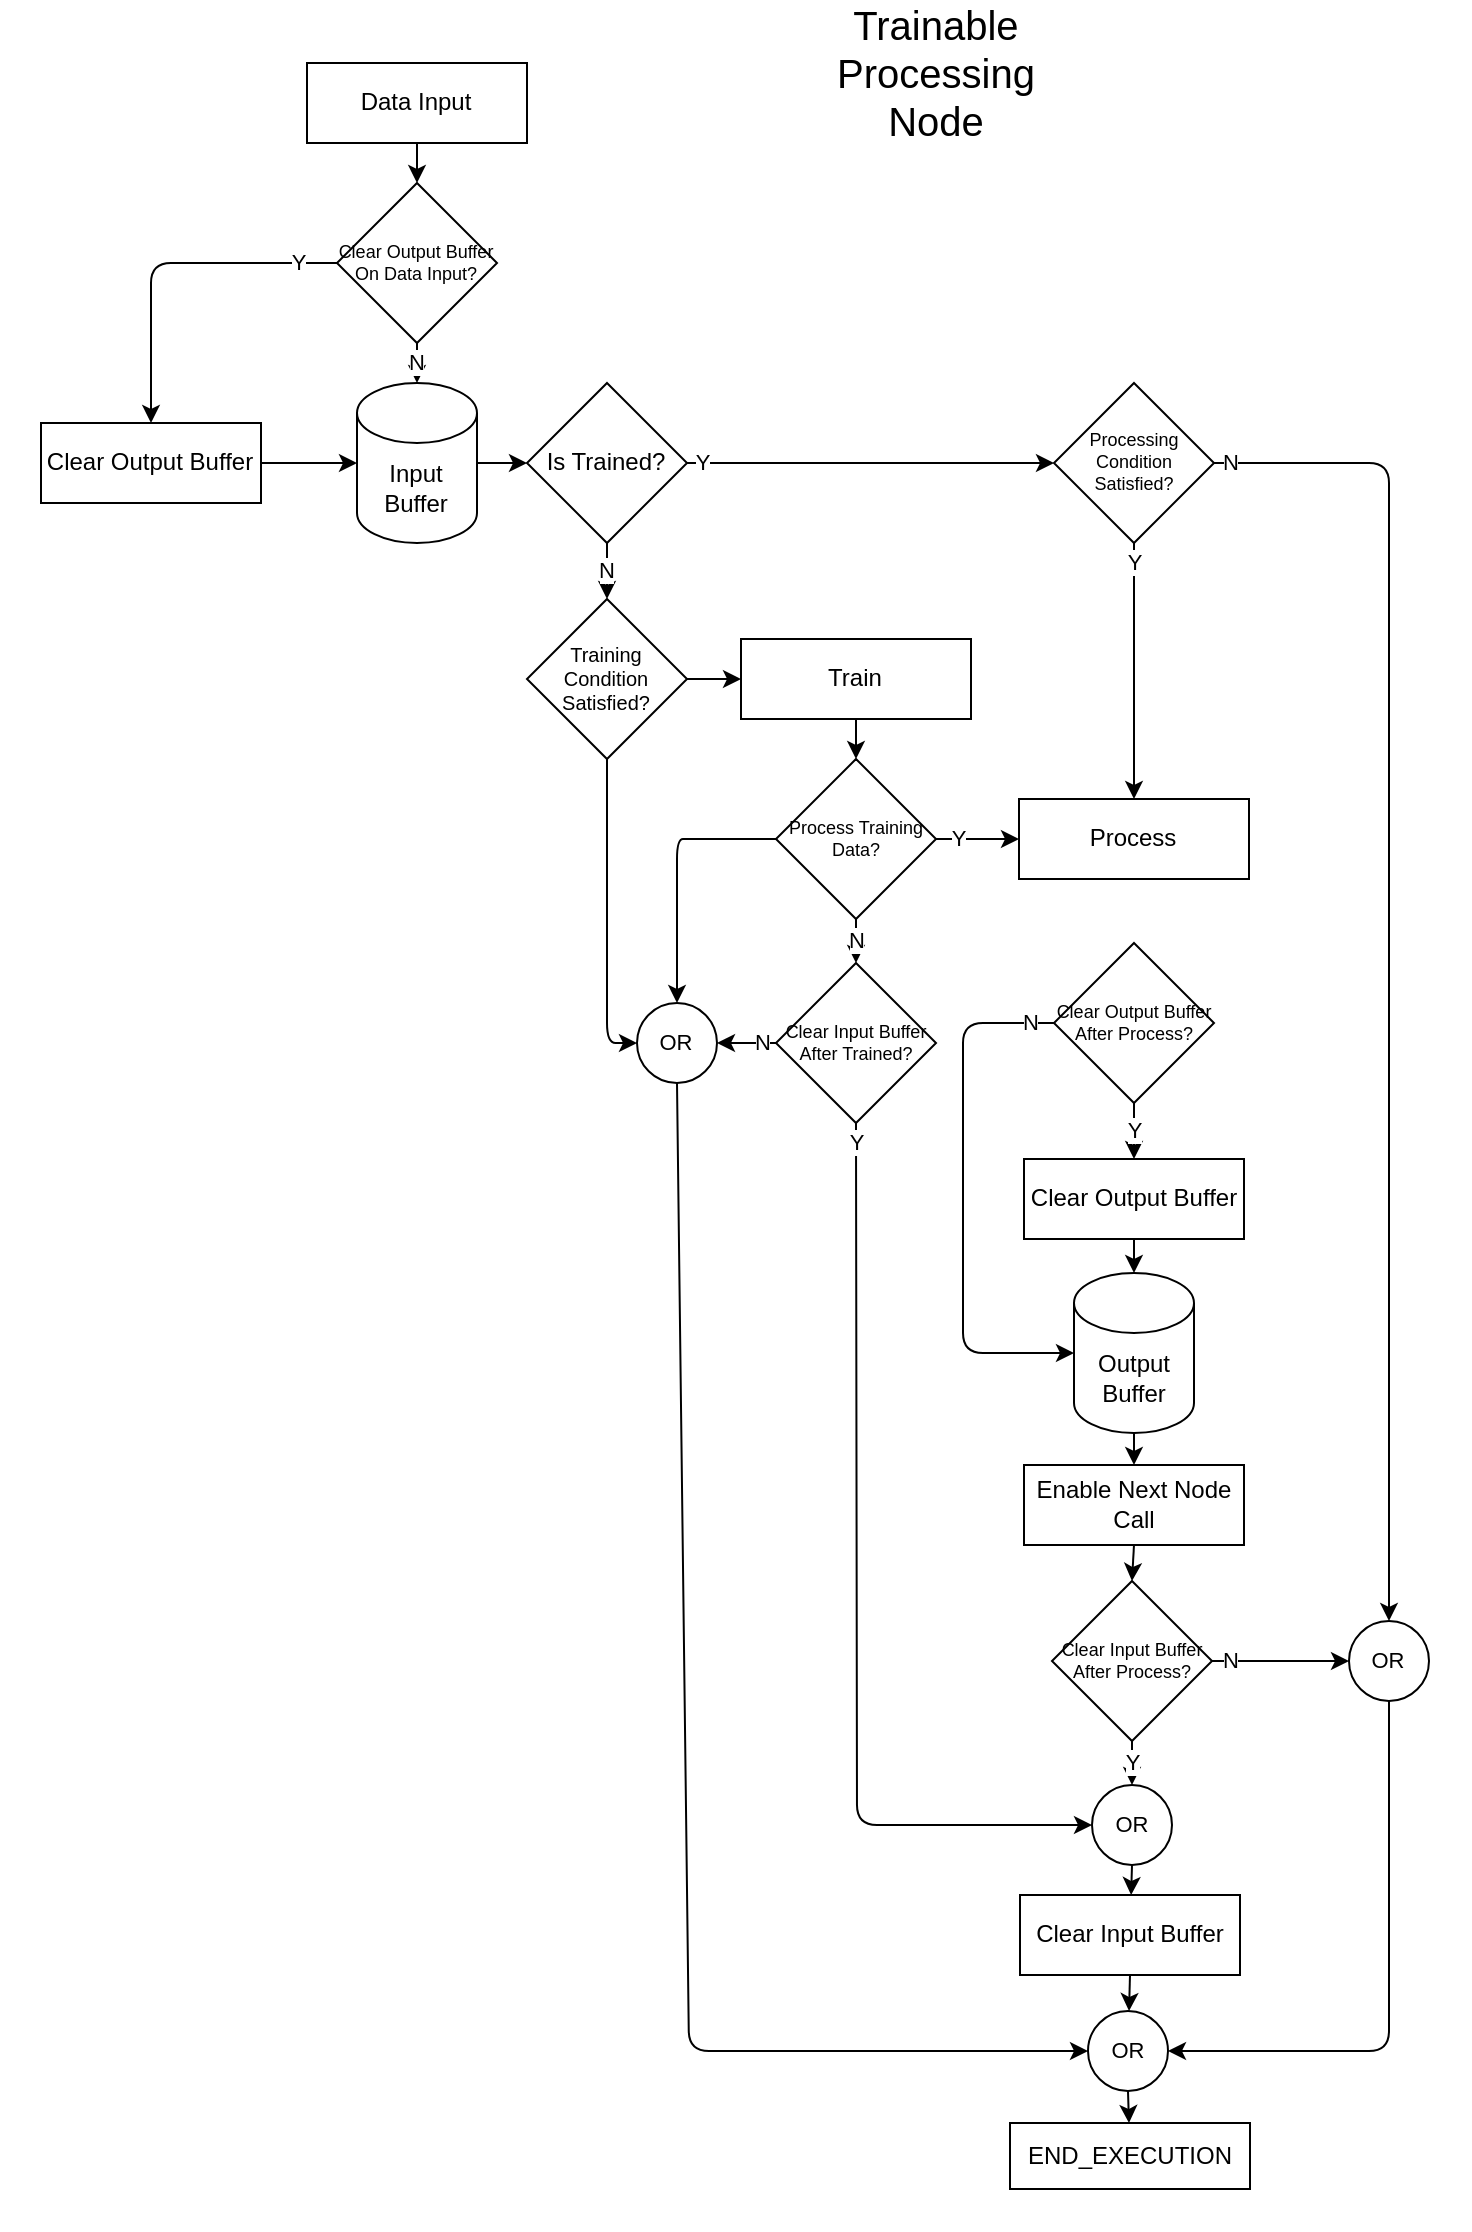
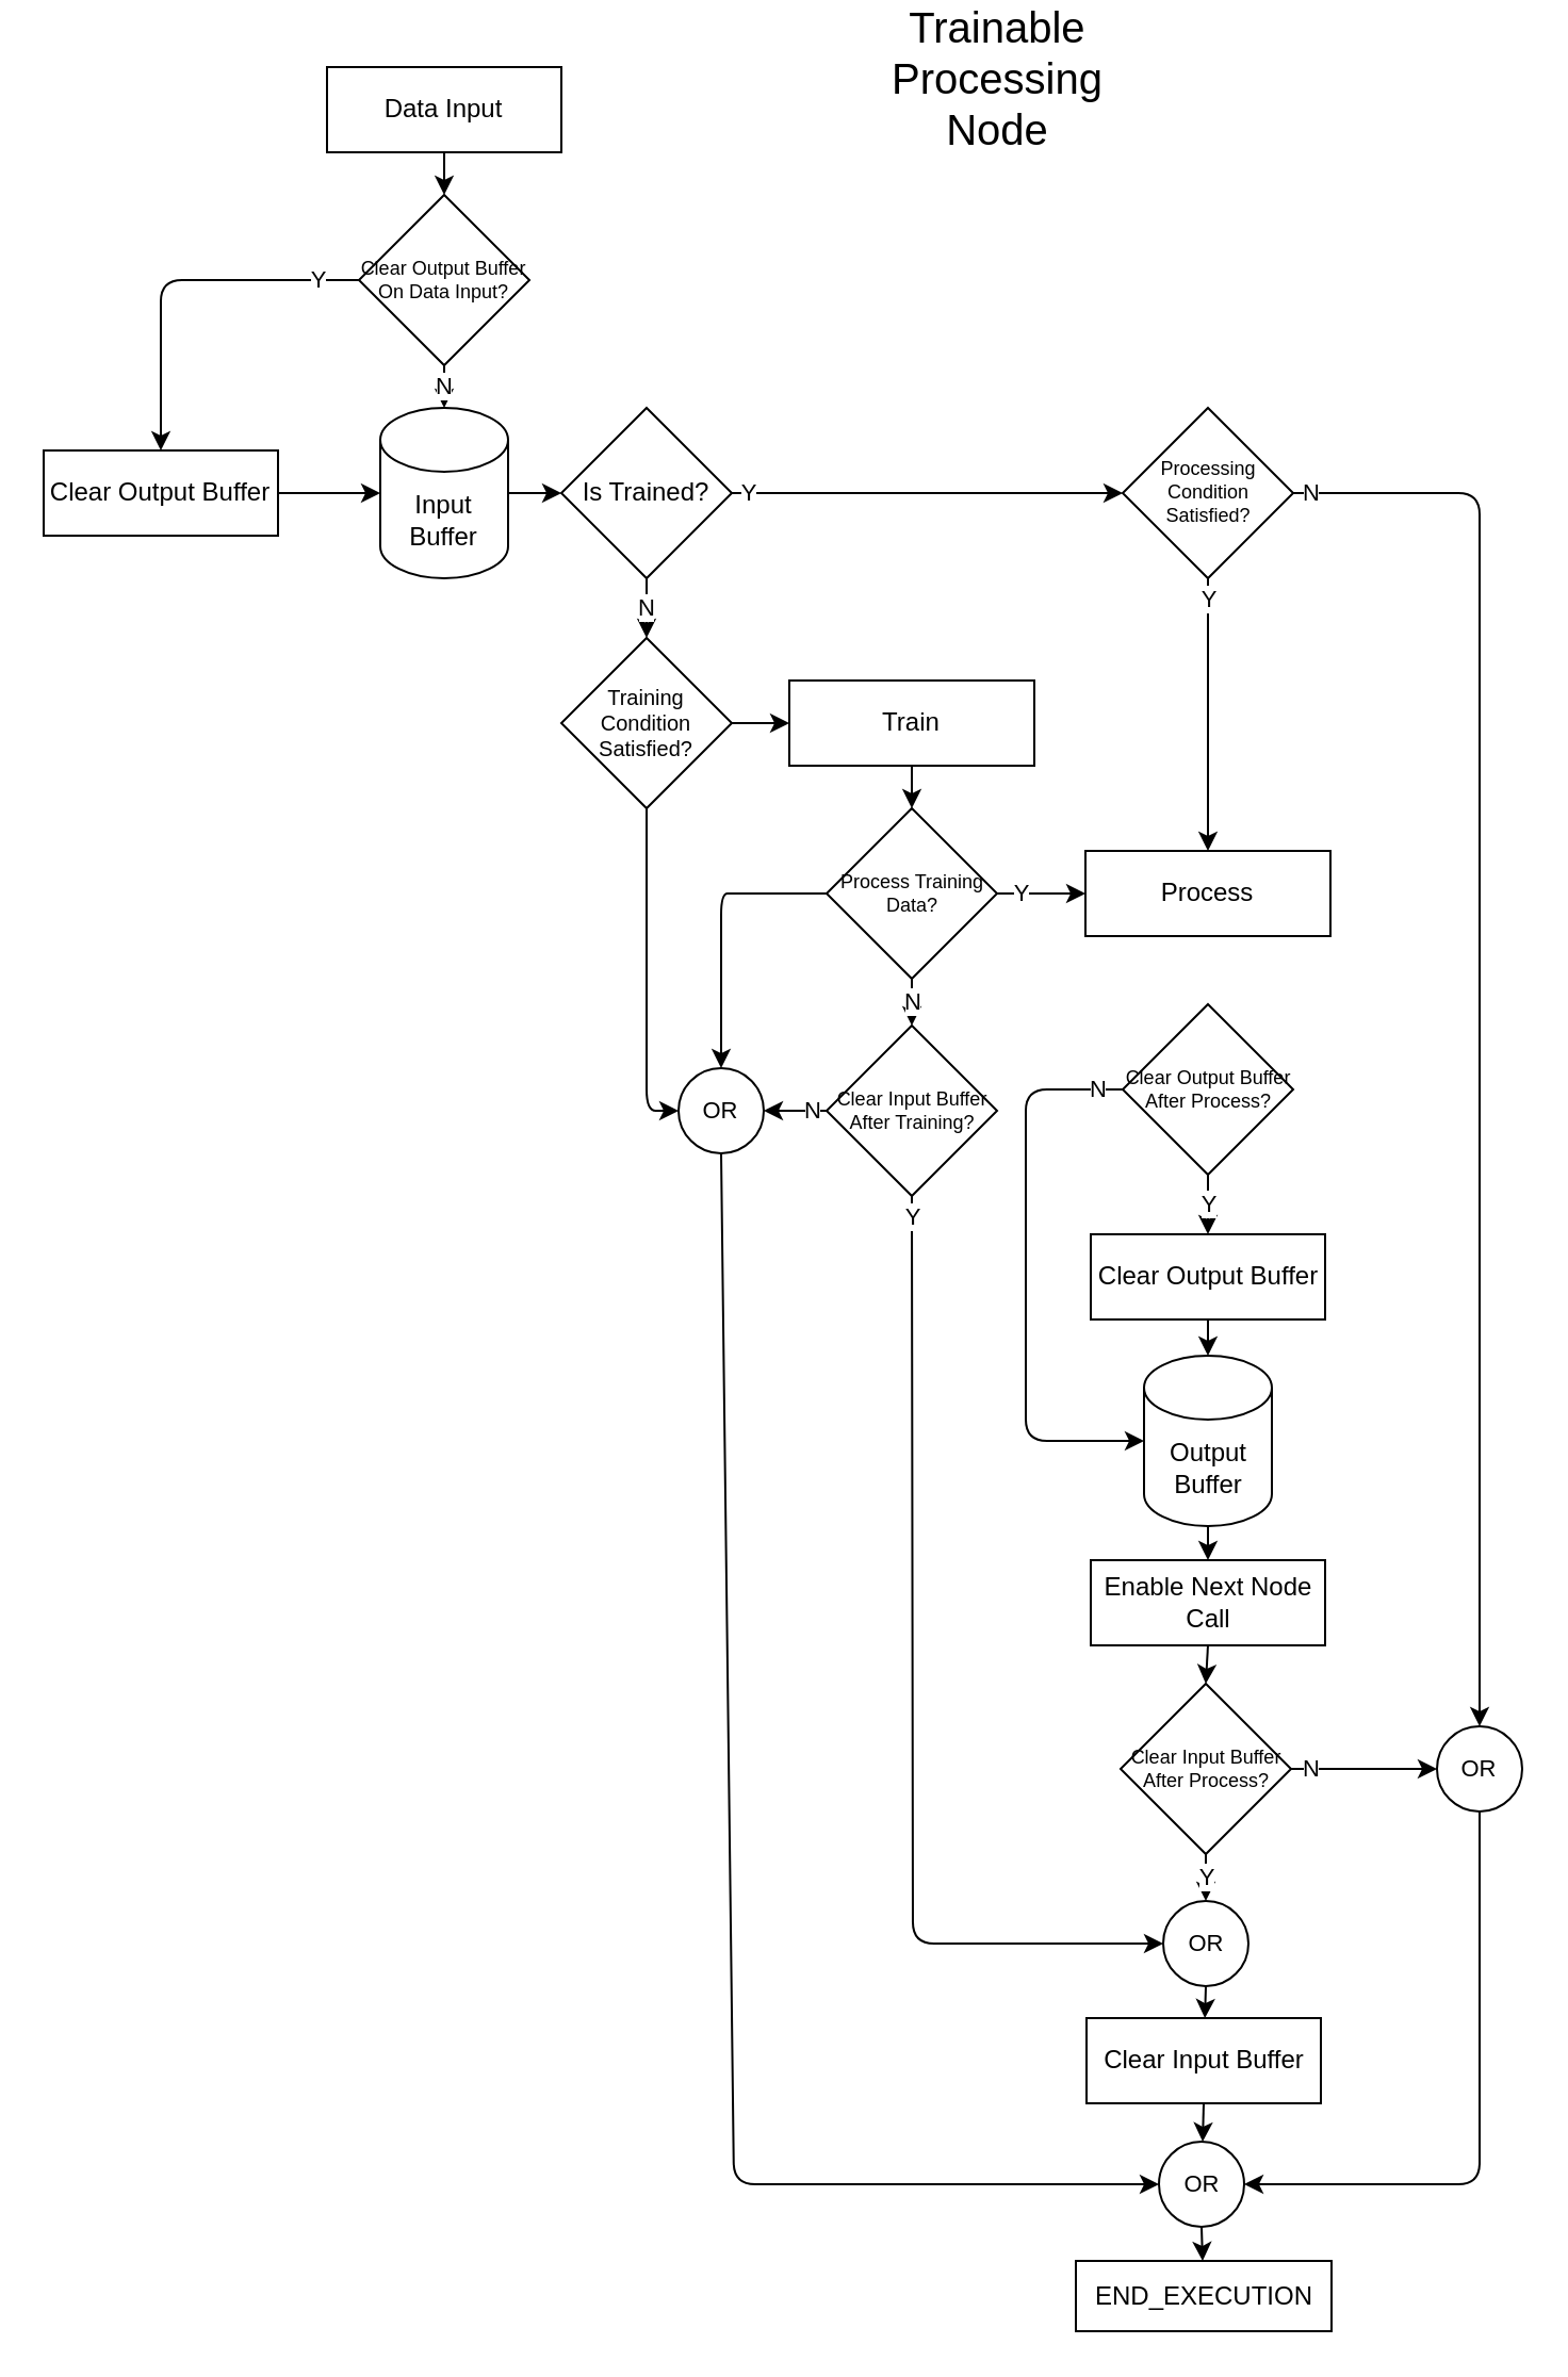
  <mxCell id="0" />
  <mxCell id="1" parent="0" />
  <mxCell id="2" value="Trainable Processing Node" style="text;html=1;strokeColor=none;fillColor=none;align=center;verticalAlign=middle;whiteSpace=wrap;rounded=0;fontSize=20;" vertex="1" parent="1"><mxGeometry x="438" y="20" width="60" height="30" as="geometry" /></mxCell>
  <mxCell id="3" style="edgeStyle=none;html=1;exitX=0.5;exitY=1;exitDx=0;exitDy=0;entryX=0.5;entryY=0;entryDx=0;entryDy=0;" edge="1" parent="1" source="4" target="19"><mxGeometry relative="1" as="geometry" /></mxCell>
  <mxCell id="4" value="Data Input" style="rounded=0;whiteSpace=wrap;html=1;" vertex="1" parent="1"><mxGeometry x="153" y="30" width="110" height="40" as="geometry" /></mxCell>
  <mxCell id="5" value="Y" style="edgeStyle=none;html=1;exitX=0.5;exitY=1;exitDx=0;exitDy=0;fontSize=11;" edge="1" parent="1" source="7" target="8"><mxGeometry x="-0.844" relative="1" as="geometry"><mxPoint as="offset" /></mxGeometry></mxCell>
  <mxCell id="6" value="N" style="edgeStyle=none;html=1;exitX=1;exitY=0.5;exitDx=0;exitDy=0;entryX=0.5;entryY=0;entryDx=0;entryDy=0;fontSize=11;" edge="1" parent="1" source="7" target="53"><mxGeometry x="-0.979" relative="1" as="geometry"><Array as="points"><mxPoint x="694" y="230" /></Array><mxPoint x="1" as="offset" /></mxGeometry></mxCell>
  <mxCell id="7" value="Processing Condition Satisfied?" style="rhombus;whiteSpace=wrap;html=1;fontSize=9;" vertex="1" parent="1"><mxGeometry x="526.5" y="190" width="80" height="80" as="geometry" /></mxCell>
  <mxCell id="8" value="Process" style="rounded=0;whiteSpace=wrap;html=1;" vertex="1" parent="1"><mxGeometry x="509" y="398" width="115" height="40" as="geometry" /></mxCell>
  <mxCell id="9" value="END_EXECUTION" style="rounded=0;whiteSpace=wrap;html=1;" vertex="1" parent="1"><mxGeometry x="504.5" y="1060" width="120" height="33" as="geometry" /></mxCell>
  <mxCell id="10" style="edgeStyle=none;html=1;exitX=0.5;exitY=1;exitDx=0;exitDy=0;entryX=0.5;entryY=0;entryDx=0;entryDy=0;fontSize=11;" edge="1" parent="1" source="11" target="14"><mxGeometry relative="1" as="geometry" /></mxCell>
  <mxCell id="11" value="Enable Next Node Call" style="rounded=0;whiteSpace=wrap;html=1;" vertex="1" parent="1"><mxGeometry x="511.5" y="731" width="110" height="40" as="geometry" /></mxCell>
  <mxCell id="12" value="Y" style="edgeStyle=none;html=1;exitX=0.5;exitY=1;exitDx=0;exitDy=0;entryX=0.5;entryY=0;entryDx=0;entryDy=0;fontSize=11;" edge="1" parent="1" source="14" target="51"><mxGeometry relative="1" as="geometry" /></mxCell>
  <mxCell id="13" value="N" style="edgeStyle=none;html=1;exitX=1;exitY=0.5;exitDx=0;exitDy=0;fontSize=11;" edge="1" parent="1" source="14" target="53"><mxGeometry x="-0.778" relative="1" as="geometry"><mxPoint x="1" as="offset" /></mxGeometry></mxCell>
  <mxCell id="14" value="Clear Input Buffer After Process?" style="rhombus;whiteSpace=wrap;html=1;fontSize=9;" vertex="1" parent="1"><mxGeometry x="525.5" y="789" width="80" height="80" as="geometry" /></mxCell>
  <mxCell id="15" style="edgeStyle=none;html=1;exitX=0.5;exitY=1;exitDx=0;exitDy=0;fontSize=11;" edge="1" parent="1" source="16" target="49"><mxGeometry relative="1" as="geometry" /></mxCell>
  <mxCell id="16" value="Clear Input Buffer" style="rounded=0;whiteSpace=wrap;html=1;" vertex="1" parent="1"><mxGeometry x="509.5" y="946" width="110" height="40" as="geometry" /></mxCell>
  <mxCell id="17" value="Y" style="edgeStyle=none;html=1;exitX=0;exitY=0.5;exitDx=0;exitDy=0;entryX=0.5;entryY=0;entryDx=0;entryDy=0;" edge="1" parent="1" source="19" target="21"><mxGeometry x="-0.776" relative="1" as="geometry"><Array as="points"><mxPoint x="75" y="130" /></Array><mxPoint as="offset" /></mxGeometry></mxCell>
  <mxCell id="18" value="N" style="edgeStyle=none;html=1;exitX=0.5;exitY=1;exitDx=0;exitDy=0;" edge="1" parent="1" source="19" target="28"><mxGeometry relative="1" as="geometry" /></mxCell>
  <mxCell id="19" value="Clear Output Buffer On Data Input?" style="rhombus;whiteSpace=wrap;html=1;fontSize=9;" vertex="1" parent="1"><mxGeometry x="168" y="90" width="80" height="80" as="geometry" /></mxCell>
  <mxCell id="20" style="edgeStyle=none;html=1;exitX=1;exitY=0.5;exitDx=0;exitDy=0;entryX=0;entryY=0.5;entryDx=0;entryDy=0;entryPerimeter=0;" edge="1" parent="1" source="21" target="28"><mxGeometry relative="1" as="geometry" /></mxCell>
  <mxCell id="21" value="Clear Output Buffer" style="rounded=0;whiteSpace=wrap;html=1;" vertex="1" parent="1"><mxGeometry x="20" y="210" width="110" height="40" as="geometry" /></mxCell>
  <mxCell id="22" value="Y" style="edgeStyle=none;html=1;exitX=0.5;exitY=1;exitDx=0;exitDy=0;entryX=0.5;entryY=0;entryDx=0;entryDy=0;fontSize=11;" edge="1" parent="1" source="24" target="26"><mxGeometry relative="1" as="geometry" /></mxCell>
  <mxCell id="23" value="N" style="edgeStyle=none;html=1;exitX=0;exitY=0.5;exitDx=0;exitDy=0;entryX=0;entryY=0.5;entryDx=0;entryDy=0;entryPerimeter=0;fontSize=11;" edge="1" parent="1" source="24" target="30"><mxGeometry x="-0.91" relative="1" as="geometry"><Array as="points"><mxPoint x="481" y="510" /><mxPoint x="481" y="675" /></Array><mxPoint as="offset" /></mxGeometry></mxCell>
  <mxCell id="24" value="Clear Output Buffer After Process?" style="rhombus;whiteSpace=wrap;html=1;fontSize=9;" vertex="1" parent="1"><mxGeometry x="526.5" y="470" width="80" height="80" as="geometry" /></mxCell>
  <mxCell id="25" style="edgeStyle=none;html=1;exitX=0.5;exitY=1;exitDx=0;exitDy=0;entryX=0.5;entryY=0;entryDx=0;entryDy=0;entryPerimeter=0;fontSize=11;" edge="1" parent="1" source="26" target="30"><mxGeometry relative="1" as="geometry" /></mxCell>
  <mxCell id="26" value="Clear Output Buffer" style="rounded=0;whiteSpace=wrap;html=1;" vertex="1" parent="1"><mxGeometry x="511.5" y="578" width="110" height="40" as="geometry" /></mxCell>
  <mxCell id="27" style="edgeStyle=none;html=1;exitX=1;exitY=0.5;exitDx=0;exitDy=0;exitPerimeter=0;entryX=0;entryY=0.5;entryDx=0;entryDy=0;fontSize=11;" edge="1" parent="1" source="28" target="33"><mxGeometry relative="1" as="geometry" /></mxCell>
  <mxCell id="28" value="Input Buffer" style="shape=cylinder3;whiteSpace=wrap;html=1;boundedLbl=1;backgroundOutline=1;size=15;" vertex="1" parent="1"><mxGeometry x="178" y="190" width="60" height="80" as="geometry" /></mxCell>
  <mxCell id="29" style="edgeStyle=none;html=1;exitX=0.5;exitY=1;exitDx=0;exitDy=0;exitPerimeter=0;entryX=0.5;entryY=0;entryDx=0;entryDy=0;fontSize=11;" edge="1" parent="1" source="30" target="11"><mxGeometry relative="1" as="geometry" /></mxCell>
  <mxCell id="30" value="Output Buffer" style="shape=cylinder3;whiteSpace=wrap;html=1;boundedLbl=1;backgroundOutline=1;size=15;" vertex="1" parent="1"><mxGeometry x="536.5" y="635" width="60" height="80" as="geometry" /></mxCell>
  <mxCell id="31" value="N" style="edgeStyle=none;html=1;exitX=0.5;exitY=1;exitDx=0;exitDy=0;fontSize=11;" edge="1" parent="1" source="33" target="36"><mxGeometry relative="1" as="geometry" /></mxCell>
  <mxCell id="32" value="Y" style="edgeStyle=none;html=1;exitX=1;exitY=0.5;exitDx=0;exitDy=0;fontSize=11;" edge="1" parent="1" source="33" target="7"><mxGeometry x="-0.913" relative="1" as="geometry"><mxPoint as="offset" /></mxGeometry></mxCell>
  <mxCell id="33" value="Is Trained?" style="rhombus;whiteSpace=wrap;html=1;" vertex="1" parent="1"><mxGeometry x="263" y="190" width="80" height="80" as="geometry" /></mxCell>
  <mxCell id="34" style="edgeStyle=none;html=1;exitX=0.5;exitY=1;exitDx=0;exitDy=0;entryX=0;entryY=0.5;entryDx=0;entryDy=0;fontSize=11;" edge="1" parent="1" source="36" target="47"><mxGeometry relative="1" as="geometry"><Array as="points"><mxPoint x="303" y="520" /></Array></mxGeometry></mxCell>
  <mxCell id="35" style="edgeStyle=none;html=1;exitX=1;exitY=0.5;exitDx=0;exitDy=0;entryX=0;entryY=0.5;entryDx=0;entryDy=0;fontSize=11;" edge="1" parent="1" source="36" target="38"><mxGeometry relative="1" as="geometry" /></mxCell>
  <mxCell id="36" value="Training Condition Satisfied?" style="rhombus;whiteSpace=wrap;html=1;fontSize=10;" vertex="1" parent="1"><mxGeometry x="263" y="298" width="80" height="80" as="geometry" /></mxCell>
  <mxCell id="37" style="edgeStyle=none;html=1;exitX=0.5;exitY=1;exitDx=0;exitDy=0;entryX=0.5;entryY=0;entryDx=0;entryDy=0;fontSize=11;" edge="1" parent="1" source="38" target="42"><mxGeometry relative="1" as="geometry" /></mxCell>
  <mxCell id="38" value="Train" style="rounded=0;whiteSpace=wrap;html=1;" vertex="1" parent="1"><mxGeometry x="370" y="318" width="115" height="40" as="geometry" /></mxCell>
  <mxCell id="39" value="Y" style="edgeStyle=none;html=1;exitX=1;exitY=0.5;exitDx=0;exitDy=0;fontSize=11;" edge="1" parent="1" source="42" target="8"><mxGeometry x="-0.474" relative="1" as="geometry"><mxPoint as="offset" /></mxGeometry></mxCell>
  <mxCell id="40" value="N" style="edgeStyle=none;html=1;exitX=0.5;exitY=1;exitDx=0;exitDy=0;fontSize=11;" edge="1" parent="1" source="42" target="45"><mxGeometry relative="1" as="geometry" /></mxCell>
  <mxCell id="41" style="edgeStyle=none;html=1;exitX=0;exitY=0.5;exitDx=0;exitDy=0;entryX=0.5;entryY=0;entryDx=0;entryDy=0;fontSize=11;" edge="1" parent="1" source="42" target="47"><mxGeometry relative="1" as="geometry"><Array as="points"><mxPoint x="350" y="418" /><mxPoint x="338" y="418" /></Array></mxGeometry></mxCell>
  <mxCell id="42" value="Process Training Data?" style="rhombus;whiteSpace=wrap;html=1;fontSize=9;" vertex="1" parent="1"><mxGeometry x="387.5" y="378" width="80" height="80" as="geometry" /></mxCell>
  <mxCell id="43" value="Y" style="edgeStyle=none;html=1;exitX=0.5;exitY=1;exitDx=0;exitDy=0;entryX=0;entryY=0.5;entryDx=0;entryDy=0;fontSize=11;" edge="1" parent="1" source="45" target="51"><mxGeometry x="-0.958" relative="1" as="geometry"><Array as="points"><mxPoint x="428" y="911" /></Array><mxPoint as="offset" /></mxGeometry></mxCell>
  <mxCell id="44" value="N" style="edgeStyle=none;html=1;exitX=0;exitY=0.5;exitDx=0;exitDy=0;fontSize=11;" edge="1" parent="1" source="45" target="47"><mxGeometry x="-0.491" relative="1" as="geometry"><mxPoint x="1" as="offset" /></mxGeometry></mxCell>
- <mxCell id="45" value="Clear Input Buffer After Trained?" style="rhombus;whiteSpace=wrap;html=1;fontSize=9;" vertex="1" parent="1"><mxGeometry x="387.5" y="480" width="80" height="80" as="geometry" /></mxCell>
+ <mxCell id="45" value="Clear Input Buffer After Training?" style="rhombus;whiteSpace=wrap;html=1;fontSize=9;" vertex="1" parent="1"><mxGeometry x="387.5" y="480" width="80" height="80" as="geometry" /></mxCell>
  <mxCell id="46" style="edgeStyle=none;html=1;exitX=0.5;exitY=1;exitDx=0;exitDy=0;entryX=0;entryY=0.5;entryDx=0;entryDy=0;fontSize=11;" edge="1" parent="1" source="47" target="49"><mxGeometry relative="1" as="geometry"><Array as="points"><mxPoint x="344" y="1024" /></Array></mxGeometry></mxCell>
  <mxCell id="47" value="OR" style="ellipse;whiteSpace=wrap;html=1;aspect=fixed;fontSize=11;" vertex="1" parent="1"><mxGeometry x="318" y="500" width="40" height="40" as="geometry" /></mxCell>
  <mxCell id="48" style="edgeStyle=none;html=1;exitX=0.5;exitY=1;exitDx=0;exitDy=0;fontSize=11;" edge="1" parent="1" source="49" target="9"><mxGeometry relative="1" as="geometry" /></mxCell>
  <mxCell id="49" value="OR" style="ellipse;whiteSpace=wrap;html=1;aspect=fixed;fontSize=11;" vertex="1" parent="1"><mxGeometry x="543.5" y="1004" width="40" height="40" as="geometry" /></mxCell>
  <mxCell id="50" style="edgeStyle=none;html=1;exitX=0.5;exitY=1;exitDx=0;exitDy=0;fontSize=11;" edge="1" parent="1" source="51" target="16"><mxGeometry relative="1" as="geometry" /></mxCell>
  <mxCell id="51" value="OR" style="ellipse;whiteSpace=wrap;html=1;aspect=fixed;fontSize=11;" vertex="1" parent="1"><mxGeometry x="545.5" y="891" width="40" height="40" as="geometry" /></mxCell>
  <mxCell id="52" style="edgeStyle=none;html=1;exitX=0.5;exitY=1;exitDx=0;exitDy=0;entryX=1;entryY=0.5;entryDx=0;entryDy=0;fontSize=11;" edge="1" parent="1" source="53" target="49"><mxGeometry relative="1" as="geometry"><Array as="points"><mxPoint x="694" y="1024" /></Array></mxGeometry></mxCell>
  <mxCell id="53" value="OR" style="ellipse;whiteSpace=wrap;html=1;aspect=fixed;fontSize=11;" vertex="1" parent="1"><mxGeometry x="674" y="809" width="40" height="40" as="geometry" /></mxCell>
